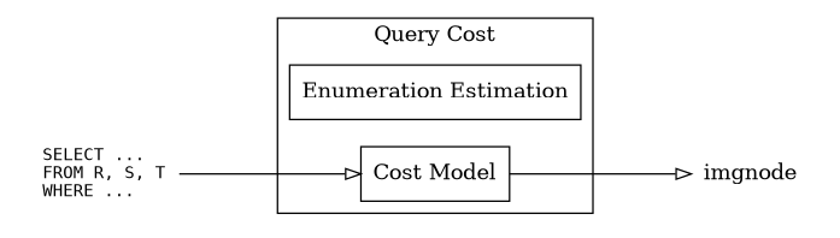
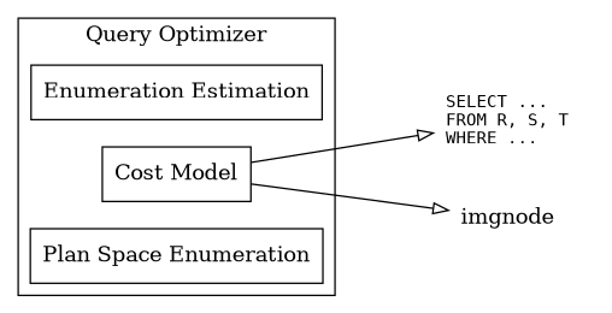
  digraph {
    compound=true
    rankdir=LR
    node [shape=box]
    edge [arrowhead=onormal minlen=2]
    n1 [label="Enumeration Estimation"]
    n2 [label="Cost Model"]
+   n3 [label="Plan Space Enumeration"]
    n4 [fontalign=left fontname=monospace fontsize=11 label="SELECT ...\lFROM R, S, T\lWHERE ...\l" shape=plaintext]
    imgnode [shape=plaintext]
    subgraph cluster_1 {
-     label="Query Cost"
+     label="Query Optimizer"
      n1
      n2
+     n3
    }
    subgraph cluster_2 {
      style=invis
      n4
    }
    subgraph cluster_3 {
      style=invis
      imgnode
    }
    n2 -> imgnode
-   n4 -> n2
+   n2 -> n4
  }
